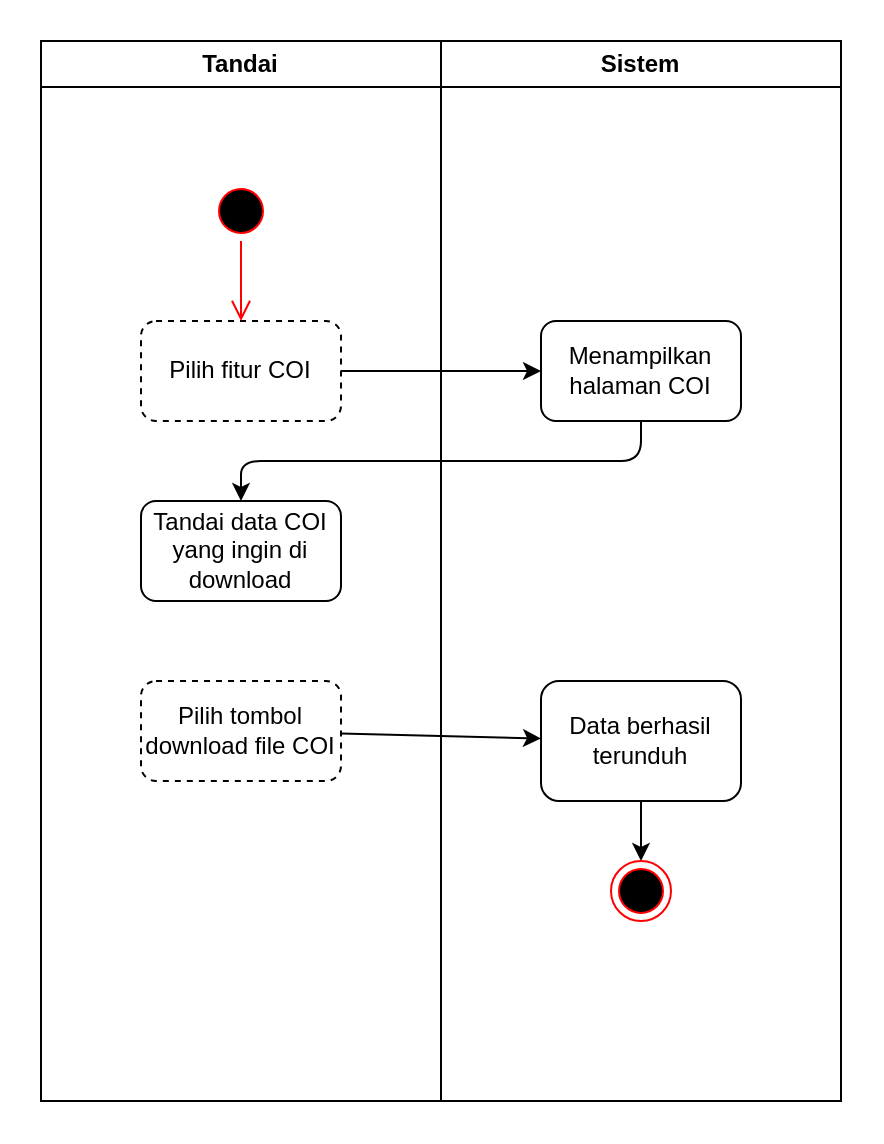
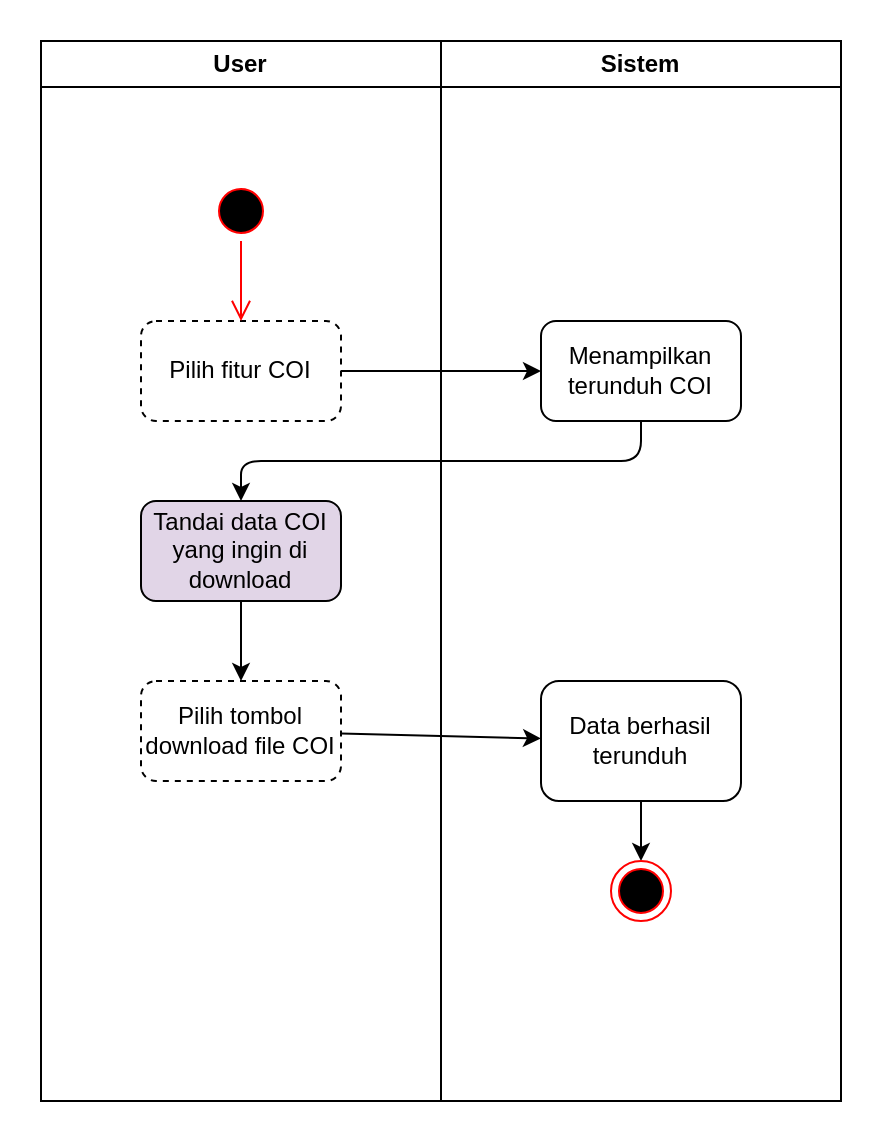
  <mxCell id="0" />
  <mxCell id="1" parent="0" />
- <mxCell id="2" value="Tandai" style="swimlane;whiteSpace=wrap;html=1;startSize=23;" parent="1" vertex="1"><mxGeometry x="20" y="20" width="200" height="530" as="geometry" /></mxCell>
+ <mxCell id="2" value="User" style="swimlane;whiteSpace=wrap;html=1;startSize=23;" parent="1" vertex="1"><mxGeometry x="20" y="20" width="200" height="530" as="geometry" /></mxCell>
  <mxCell id="3" value="Pilih fitur COI" style="rounded=1;whiteSpace=wrap;html=1;dashed=1;" parent="2" vertex="1"><mxGeometry x="50" y="140" width="100" height="50" as="geometry" /></mxCell>
  <mxCell id="4" value="" style="ellipse;html=1;shape=startState;fillColor=#000000;strokeColor=#ff0000;" parent="2" vertex="1"><mxGeometry x="85" y="70" width="30" height="30" as="geometry" /></mxCell>
  <mxCell id="5" value="" style="edgeStyle=orthogonalEdgeStyle;html=1;verticalAlign=bottom;endArrow=open;endSize=8;strokeColor=#ff0000;entryX=0.5;entryY=0;entryDx=0;entryDy=0;" parent="2" source="4" target="3" edge="1"><mxGeometry relative="1" as="geometry"><mxPoint x="100" y="160" as="targetPoint" /></mxGeometry></mxCell>
- <mxCell id="7" value="Tandai data COI yang ingin di download" style="rounded=1;whiteSpace=wrap;html=1;" parent="2" vertex="1"><mxGeometry x="50" y="230" width="100" height="50" as="geometry" /></mxCell>
+ <mxCell id="6" value="" style="edgeStyle=none;html=1;" parent="2" source="7" target="8" edge="1"><mxGeometry relative="1" as="geometry" /></mxCell>
+ <mxCell id="7" value="Tandai data COI yang ingin di download" style="rounded=1;whiteSpace=wrap;html=1;fillColor=#e1d5e7;" parent="2" vertex="1"><mxGeometry x="50" y="230" width="100" height="50" as="geometry" /></mxCell>
  <mxCell id="8" value="Pilih tombol download file COI" style="rounded=1;whiteSpace=wrap;html=1;dashed=1;" parent="2" vertex="1"><mxGeometry x="50" y="320" width="100" height="50" as="geometry" /></mxCell>
  <mxCell id="9" value="Sistem" style="swimlane;whiteSpace=wrap;html=1;startSize=23;" parent="1" vertex="1"><mxGeometry x="220" y="20" width="200" height="530" as="geometry" /></mxCell>
- <mxCell id="10" value="Menampilkan halaman COI" style="rounded=1;whiteSpace=wrap;html=1;" parent="9" vertex="1"><mxGeometry x="50" y="140" width="100" height="50" as="geometry" /></mxCell>
+ <mxCell id="10" value="Menampilkan terunduh COI" style="rounded=1;whiteSpace=wrap;html=1;" parent="9" vertex="1"><mxGeometry x="50" y="140" width="100" height="50" as="geometry" /></mxCell>
  <mxCell id="11" value="" style="edgeStyle=none;html=1;" parent="9" source="12" target="13" edge="1"><mxGeometry relative="1" as="geometry" /></mxCell>
  <mxCell id="12" value="Data berhasil terunduh" style="rounded=1;whiteSpace=wrap;html=1;" parent="9" vertex="1"><mxGeometry x="50" y="320" width="100" height="60" as="geometry" /></mxCell>
  <mxCell id="13" value="" style="ellipse;html=1;shape=endState;fillColor=#000000;strokeColor=#ff0000;" parent="9" vertex="1"><mxGeometry x="85" y="410" width="30" height="30" as="geometry" /></mxCell>
  <mxCell id="14" value="" style="edgeStyle=none;html=1;" parent="1" source="3" target="10" edge="1"><mxGeometry relative="1" as="geometry" /></mxCell>
  <mxCell id="15" value="" style="edgeStyle=none;html=1;exitX=0.5;exitY=1;exitDx=0;exitDy=0;" parent="1" source="10" target="7" edge="1"><mxGeometry relative="1" as="geometry"><Array as="points"><mxPoint x="320" y="230" /><mxPoint x="120" y="230" /></Array></mxGeometry></mxCell>
  <mxCell id="16" value="" style="edgeStyle=none;html=1;" parent="1" source="8" target="12" edge="1"><mxGeometry relative="1" as="geometry" /></mxCell>
